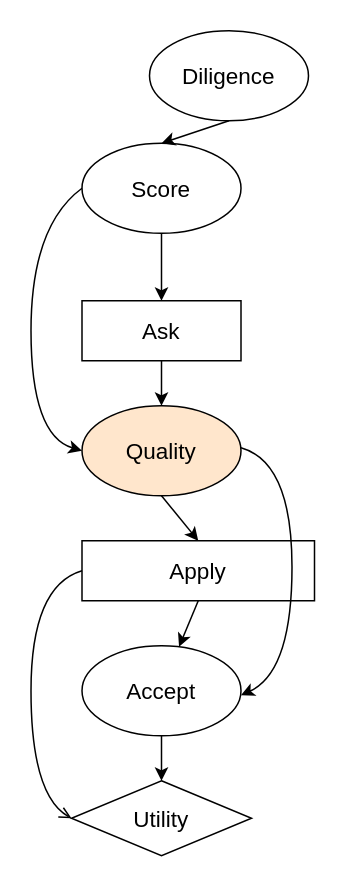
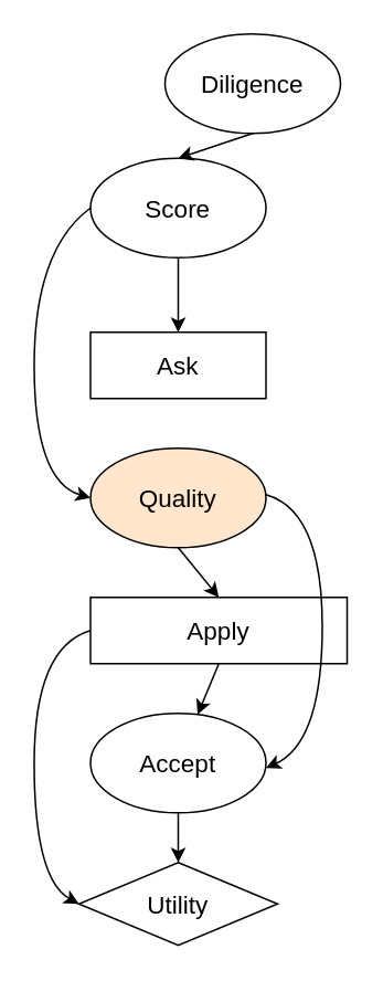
  <mxCell id="0" />
  <mxCell id="1" parent="0" />
  <mxCell id="2" value="&lt;font style=&quot;font-size: 15px;&quot;&gt;Diligence&lt;/font&gt;" style="ellipse;whiteSpace=wrap;html=1;" vertex="1" parent="1"><mxGeometry x="99" y="20" width="106" height="60" as="geometry" /></mxCell>
  <mxCell id="3" value="&lt;font style=&quot;font-size: 15px;&quot;&gt;Score&lt;/font&gt;" style="ellipse;whiteSpace=wrap;html=1;" vertex="1" parent="1"><mxGeometry x="54" y="95" width="106" height="60" as="geometry" /></mxCell>
  <mxCell id="4" value="&lt;font style=&quot;font-size: 15px;&quot;&gt;Ask&lt;/font&gt;" style="rounded=0;whiteSpace=wrap;html=1;" vertex="1" parent="1"><mxGeometry x="54" y="200" width="106" height="40" as="geometry" /></mxCell>
  <mxCell id="5" value="&lt;font style=&quot;font-size: 15px;&quot;&gt;Quality&lt;/font&gt;" style="ellipse;whiteSpace=wrap;html=1;fillColor=#ffe6cc;" vertex="1" parent="1"><mxGeometry x="54" y="270" width="106" height="60" as="geometry" /></mxCell>
  <mxCell id="6" value="&lt;font style=&quot;font-size: 15px;&quot;&gt;Apply&lt;/font&gt;" style="rounded=0;whiteSpace=wrap;html=1;" vertex="1" parent="1"><mxGeometry x="54" y="360" width="155" height="40" as="geometry" /></mxCell>
  <mxCell id="7" value="&lt;font style=&quot;font-size: 15px;&quot;&gt;Utility&lt;/font&gt;" style="rhombus;whiteSpace=wrap;html=1;" vertex="1" parent="1"><mxGeometry x="47" y="520" width="120" height="50" as="geometry" /></mxCell>
  <mxCell id="8" value="&lt;font style=&quot;font-size: 15px;&quot;&gt;Accept&lt;/font&gt;" style="ellipse;whiteSpace=wrap;html=1;" vertex="1" parent="1"><mxGeometry x="54" y="430" width="106" height="60" as="geometry" /></mxCell>
  <mxCell id="9" value="" style="endArrow=classic;html=1;rounded=0;exitX=0.5;exitY=1;exitDx=0;exitDy=0;entryX=0.5;entryY=0;entryDx=0;entryDy=0;" edge="1" parent="1" source="2" target="3"><mxGeometry width="50" height="50" relative="1" as="geometry"><mxPoint x="130" y="200" as="sourcePoint" /><mxPoint x="180" y="150" as="targetPoint" /></mxGeometry></mxCell>
  <mxCell id="10" value="" style="endArrow=classic;html=1;rounded=0;exitX=0.5;exitY=1;exitDx=0;exitDy=0;entryX=0.5;entryY=0;entryDx=0;entryDy=0;" edge="1" parent="1" source="3" target="4"><mxGeometry width="50" height="50" relative="1" as="geometry"><mxPoint x="117" y="90" as="sourcePoint" /><mxPoint x="117" y="120" as="targetPoint" /></mxGeometry></mxCell>
- <mxCell id="11" value="" style="endArrow=classic;html=1;rounded=0;exitX=0.5;exitY=1;exitDx=0;exitDy=0;entryX=0.5;entryY=0;entryDx=0;entryDy=0;" edge="1" parent="1" source="4" target="5"><mxGeometry width="50" height="50" relative="1" as="geometry"><mxPoint x="127" y="100" as="sourcePoint" /><mxPoint x="127" y="130" as="targetPoint" /></mxGeometry></mxCell>
  <mxCell id="12" value="" style="endArrow=classic;html=1;rounded=0;exitX=0.5;exitY=1;exitDx=0;exitDy=0;entryX=0.5;entryY=0;entryDx=0;entryDy=0;" edge="1" parent="1" source="5" target="6"><mxGeometry width="50" height="50" relative="1" as="geometry"><mxPoint x="137" y="110" as="sourcePoint" /><mxPoint x="137" y="140" as="targetPoint" /></mxGeometry></mxCell>
  <mxCell id="13" value="" style="endArrow=classic;html=1;rounded=0;exitX=0.5;exitY=1;exitDx=0;exitDy=0;" edge="1" parent="1" source="6" target="8"><mxGeometry width="50" height="50" relative="1" as="geometry"><mxPoint x="147" y="120" as="sourcePoint" /><mxPoint x="147" y="150" as="targetPoint" /></mxGeometry></mxCell>
  <mxCell id="14" value="" style="endArrow=classic;html=1;rounded=0;exitX=0.5;exitY=1;exitDx=0;exitDy=0;entryX=0.5;entryY=0;entryDx=0;entryDy=0;" edge="1" parent="1" source="8" target="7"><mxGeometry width="50" height="50" relative="1" as="geometry"><mxPoint x="157" y="130" as="sourcePoint" /><mxPoint x="157" y="160" as="targetPoint" /></mxGeometry></mxCell>
  <mxCell id="15" value="" style="curved=1;endArrow=classic;html=1;rounded=0;exitX=0;exitY=0.5;exitDx=0;exitDy=0;entryX=0;entryY=0.5;entryDx=0;entryDy=0;" edge="1" parent="1" source="3" target="5"><mxGeometry width="50" height="50" relative="1" as="geometry"><mxPoint x="130" y="270" as="sourcePoint" /><mxPoint x="180" y="220" as="targetPoint" /><Array as="points"><mxPoint x="20" y="150" /><mxPoint x="20" y="290" /></Array></mxGeometry></mxCell>
- <mxCell id="16" value="" style="curved=1;endArrow=open;html=1;rounded=0;exitX=0;exitY=0.5;exitDx=0;exitDy=0;entryX=0;entryY=0.5;entryDx=0;entryDy=0;" edge="1" parent="1" source="6" target="7"><mxGeometry width="50" height="50" relative="1" as="geometry"><mxPoint x="54" y="380" as="sourcePoint" /><mxPoint x="54" y="540" as="targetPoint" /><Array as="points"><mxPoint x="20" y="390" /><mxPoint x="20" y="530" /></Array></mxGeometry></mxCell>
+ <mxCell id="16" value="" style="curved=1;endArrow=classic;html=1;rounded=0;exitX=0;exitY=0.5;exitDx=0;exitDy=0;entryX=0;entryY=0.5;entryDx=0;entryDy=0;" edge="1" parent="1" source="6" target="7"><mxGeometry width="50" height="50" relative="1" as="geometry"><mxPoint x="54" y="380" as="sourcePoint" /><mxPoint x="54" y="540" as="targetPoint" /><Array as="points"><mxPoint x="20" y="390" /><mxPoint x="20" y="530" /></Array></mxGeometry></mxCell>
  <mxCell id="17" value="" style="curved=1;endArrow=classic;html=1;rounded=0;" edge="1" parent="1"><mxGeometry width="50" height="50" relative="1" as="geometry"><mxPoint x="160" y="298" as="sourcePoint" /><mxPoint x="160" y="463" as="targetPoint" /><Array as="points"><mxPoint x="194" y="307.5" /><mxPoint x="194" y="447.5" /></Array></mxGeometry></mxCell>
